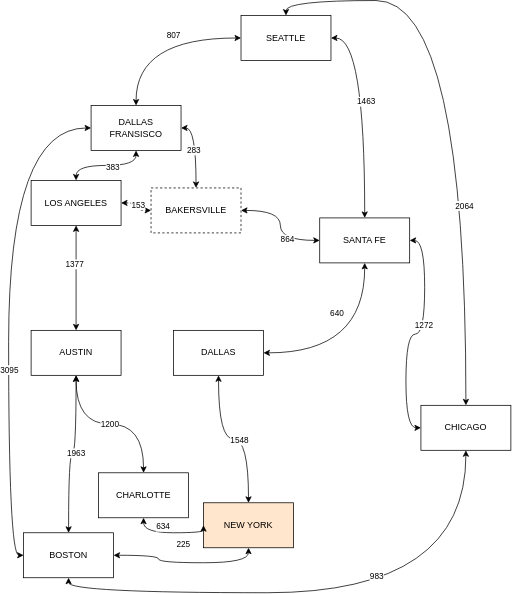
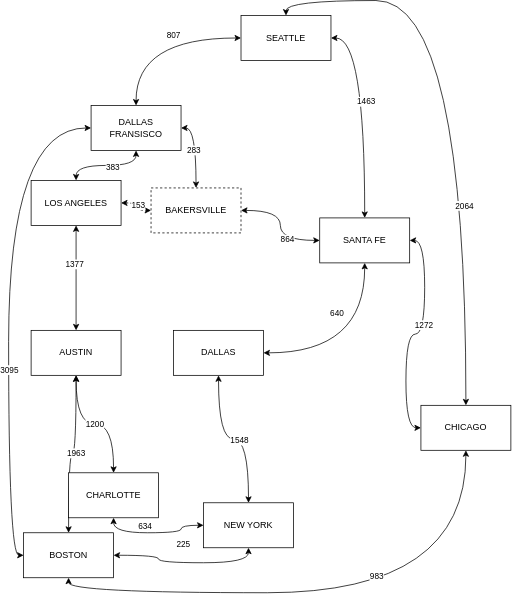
  <mxCell id="0" />
  <mxCell id="1" parent="0" />
  <mxCell id="2" style="edgeStyle=orthogonalEdgeStyle;orthogonalLoop=1;jettySize=auto;html=1;exitX=1;exitY=0.5;exitDx=0;exitDy=0;entryX=0;entryY=0.5;entryDx=0;entryDy=0;startArrow=classic;startFill=1;curved=1;dashed=1;" edge="1" parent="1" source="8" target="17"><mxGeometry relative="1" as="geometry" /></mxCell>
  <mxCell id="3" value="153" style="edgeLabel;html=1;align=center;verticalAlign=middle;resizable=0;points=[];" vertex="1" connectable="0" parent="2"><mxGeometry x="-0.113" y="2" relative="1" as="geometry"><mxPoint as="offset" /></mxGeometry></mxCell>
  <mxCell id="4" style="edgeStyle=orthogonalEdgeStyle;rounded=0;orthogonalLoop=1;jettySize=auto;html=1;exitX=0.5;exitY=1;exitDx=0;exitDy=0;startArrow=classic;startFill=1;" edge="1" parent="1" source="8" target="14"><mxGeometry relative="1" as="geometry" /></mxCell>
  <mxCell id="5" value="1377" style="edgeLabel;html=1;align=center;verticalAlign=middle;resizable=0;points=[];" vertex="1" connectable="0" parent="4"><mxGeometry x="-0.277" y="-3" relative="1" as="geometry"><mxPoint as="offset" /></mxGeometry></mxCell>
  <mxCell id="6" style="edgeStyle=orthogonalEdgeStyle;rounded=0;orthogonalLoop=1;jettySize=auto;html=1;curved=1;startArrow=classic;startFill=1;" edge="1" parent="1" source="8" target="13"><mxGeometry relative="1" as="geometry" /></mxCell>
  <mxCell id="7" value="383" style="edgeLabel;html=1;align=center;verticalAlign=middle;resizable=0;points=[];" vertex="1" connectable="0" parent="6"><mxGeometry x="0.14" y="-2" relative="1" as="geometry"><mxPoint as="offset" /></mxGeometry></mxCell>
  <mxCell id="8" value="LOS ANGELES" style="rounded=0;whiteSpace=wrap;html=1;" vertex="1" parent="1"><mxGeometry x="30" y="240" width="120" height="60" as="geometry" /></mxCell>
  <mxCell id="9" style="edgeStyle=orthogonalEdgeStyle;orthogonalLoop=1;jettySize=auto;html=1;exitX=0.5;exitY=0;exitDx=0;exitDy=0;entryX=0;entryY=0.5;entryDx=0;entryDy=0;curved=1;startArrow=classic;startFill=1;" edge="1" parent="1" source="13" target="22"><mxGeometry relative="1" as="geometry" /></mxCell>
  <mxCell id="10" value="807" style="edgeLabel;html=1;align=center;verticalAlign=middle;resizable=0;points=[];" vertex="1" connectable="0" parent="9"><mxGeometry x="0.207" y="4" relative="1" as="geometry"><mxPoint as="offset" /></mxGeometry></mxCell>
  <mxCell id="11" style="edgeStyle=orthogonalEdgeStyle;curved=1;rounded=0;orthogonalLoop=1;jettySize=auto;html=1;exitX=1;exitY=0.5;exitDx=0;exitDy=0;startArrow=classic;startFill=1;" edge="1" parent="1" source="13" target="17"><mxGeometry relative="1" as="geometry" /></mxCell>
  <mxCell id="12" value="283" style="edgeLabel;html=1;align=center;verticalAlign=middle;resizable=0;points=[];" vertex="1" connectable="0" parent="11"><mxGeometry x="-0.029" y="-4" relative="1" as="geometry"><mxPoint as="offset" /></mxGeometry></mxCell>
  <mxCell id="13" value="DALLAS FRANSISCO" style="rounded=0;whiteSpace=wrap;html=1;" vertex="1" parent="1"><mxGeometry x="110" y="140" width="120" height="60" as="geometry" /></mxCell>
  <mxCell id="14" value="AUSTIN" style="rounded=0;whiteSpace=wrap;html=1;" vertex="1" parent="1"><mxGeometry x="30" y="440" width="120" height="60" as="geometry" /></mxCell>
  <mxCell id="15" style="edgeStyle=orthogonalEdgeStyle;curved=1;rounded=0;orthogonalLoop=1;jettySize=auto;html=1;exitX=1;exitY=0.5;exitDx=0;exitDy=0;entryX=0;entryY=0.5;entryDx=0;entryDy=0;startArrow=classic;startFill=1;" edge="1" parent="1" source="17" target="26"><mxGeometry relative="1" as="geometry" /></mxCell>
  <mxCell id="16" value="864" style="edgeLabel;html=1;align=center;verticalAlign=middle;resizable=0;points=[];" vertex="1" connectable="0" parent="15"><mxGeometry x="0.25" y="9" relative="1" as="geometry"><mxPoint as="offset" /></mxGeometry></mxCell>
  <mxCell id="17" value="BAKERSVILLE" style="rounded=0;whiteSpace=wrap;html=1;dashed=1;" vertex="1" parent="1"><mxGeometry x="190" y="250" width="120" height="60" as="geometry" /></mxCell>
  <mxCell id="18" style="edgeStyle=orthogonalEdgeStyle;curved=1;rounded=0;orthogonalLoop=1;jettySize=auto;html=1;exitX=1;exitY=0.5;exitDx=0;exitDy=0;entryX=0.5;entryY=0;entryDx=0;entryDy=0;startArrow=classic;startFill=1;" edge="1" parent="1" source="22" target="26"><mxGeometry relative="1" as="geometry" /></mxCell>
  <mxCell id="19" value="1463" style="edgeLabel;html=1;align=center;verticalAlign=middle;resizable=0;points=[];" vertex="1" connectable="0" parent="18"><mxGeometry x="-0.092" y="1" relative="1" as="geometry"><mxPoint as="offset" /></mxGeometry></mxCell>
  <mxCell id="20" style="edgeStyle=orthogonalEdgeStyle;curved=1;orthogonalLoop=1;jettySize=auto;html=1;exitX=0.5;exitY=0;exitDx=0;exitDy=0;entryX=0.5;entryY=0;entryDx=0;entryDy=0;startArrow=classic;startFill=1;" edge="1" parent="1" source="22" target="25"><mxGeometry relative="1" as="geometry" /></mxCell>
  <mxCell id="21" value="2064" style="edgeLabel;html=1;align=center;verticalAlign=middle;resizable=0;points=[];" vertex="1" connectable="0" parent="20"><mxGeometry x="0.332" y="-3" relative="1" as="geometry"><mxPoint as="offset" /></mxGeometry></mxCell>
  <mxCell id="22" value="SEATTLE" style="rounded=0;whiteSpace=wrap;html=1;" vertex="1" parent="1"><mxGeometry x="310" y="20" width="120" height="60" as="geometry" /></mxCell>
  <mxCell id="23" style="edgeStyle=orthogonalEdgeStyle;curved=1;orthogonalLoop=1;jettySize=auto;html=1;exitX=0;exitY=0.5;exitDx=0;exitDy=0;entryX=1;entryY=0.5;entryDx=0;entryDy=0;startArrow=classic;startFill=1;" edge="1" parent="1" source="25" target="26"><mxGeometry relative="1" as="geometry" /></mxCell>
  <mxCell id="24" value="1272" style="edgeLabel;html=1;align=center;verticalAlign=middle;resizable=0;points=[];" vertex="1" connectable="0" parent="23"><mxGeometry x="0.161" y="2" relative="1" as="geometry"><mxPoint as="offset" /></mxGeometry></mxCell>
  <mxCell id="25" value="CHICAGO" style="rounded=0;whiteSpace=wrap;html=1;" vertex="1" parent="1"><mxGeometry x="550" y="540" width="120" height="60" as="geometry" /></mxCell>
  <mxCell id="26" value="SANTA FE" style="rounded=0;whiteSpace=wrap;html=1;" vertex="1" parent="1"><mxGeometry x="415" y="290" width="120" height="60" as="geometry" /></mxCell>
  <mxCell id="27" style="edgeStyle=orthogonalEdgeStyle;curved=1;orthogonalLoop=1;jettySize=auto;html=1;exitX=1;exitY=0.5;exitDx=0;exitDy=0;startArrow=classic;startFill=1;" edge="1" parent="1" source="29" target="26"><mxGeometry relative="1" as="geometry" /></mxCell>
  <mxCell id="28" value="640" style="edgeLabel;html=1;align=center;verticalAlign=middle;resizable=0;points=[];" vertex="1" connectable="0" parent="27"><mxGeometry x="-0.241" y="53" relative="1" as="geometry"><mxPoint as="offset" /></mxGeometry></mxCell>
  <mxCell id="29" value="DALLAS" style="rounded=0;whiteSpace=wrap;html=1;" vertex="1" parent="1"><mxGeometry x="220" y="440" width="120" height="60" as="geometry" /></mxCell>
  <mxCell id="30" style="edgeStyle=orthogonalEdgeStyle;curved=1;orthogonalLoop=1;jettySize=auto;html=1;exitX=0.5;exitY=0;exitDx=0;exitDy=0;entryX=0.5;entryY=1;entryDx=0;entryDy=0;startArrow=classic;startFill=1;" edge="1" parent="1" source="38" target="14"><mxGeometry relative="1" as="geometry" /></mxCell>
  <mxCell id="31" value="1963" style="edgeLabel;html=1;align=center;verticalAlign=middle;resizable=0;points=[];" vertex="1" connectable="0" parent="30"><mxGeometry x="0.063" y="1" relative="1" as="geometry"><mxPoint as="offset" /></mxGeometry></mxCell>
  <mxCell id="32" style="edgeStyle=orthogonalEdgeStyle;curved=1;orthogonalLoop=1;jettySize=auto;html=1;exitX=1;exitY=0.5;exitDx=0;exitDy=0;entryX=0.5;entryY=1;entryDx=0;entryDy=0;startArrow=classic;startFill=1;" edge="1" parent="1" source="38" target="41"><mxGeometry relative="1" as="geometry" /></mxCell>
  <mxCell id="33" value="225" style="edgeLabel;html=1;align=center;verticalAlign=middle;resizable=0;points=[];" vertex="1" connectable="0" parent="32"><mxGeometry x="-0.031" y="26" relative="1" as="geometry"><mxPoint as="offset" /></mxGeometry></mxCell>
  <mxCell id="34" style="edgeStyle=orthogonalEdgeStyle;curved=1;orthogonalLoop=1;jettySize=auto;html=1;exitX=0.5;exitY=1;exitDx=0;exitDy=0;entryX=0.5;entryY=1;entryDx=0;entryDy=0;startArrow=classic;startFill=1;" edge="1" parent="1" source="38" target="25"><mxGeometry relative="1" as="geometry" /></mxCell>
  <mxCell id="35" value="983" style="edgeLabel;html=1;align=center;verticalAlign=middle;resizable=0;points=[];" vertex="1" connectable="0" parent="34"><mxGeometry x="0.163" y="23" relative="1" as="geometry"><mxPoint as="offset" /></mxGeometry></mxCell>
  <mxCell id="36" style="edgeStyle=orthogonalEdgeStyle;curved=1;orthogonalLoop=1;jettySize=auto;html=1;exitX=0;exitY=0.5;exitDx=0;exitDy=0;entryX=0;entryY=0.5;entryDx=0;entryDy=0;startArrow=classic;startFill=1;" edge="1" parent="1" source="38" target="13"><mxGeometry relative="1" as="geometry" /></mxCell>
  <mxCell id="37" value="3095" style="edgeLabel;html=1;align=center;verticalAlign=middle;resizable=0;points=[];" vertex="1" connectable="0" parent="36"><mxGeometry x="-0.234" relative="1" as="geometry"><mxPoint as="offset" /></mxGeometry></mxCell>
  <mxCell id="38" value="BOSTON" style="rounded=0;whiteSpace=wrap;html=1;" vertex="1" parent="1"><mxGeometry x="20" y="710" width="120" height="60" as="geometry" /></mxCell>
  <mxCell id="39" style="edgeStyle=orthogonalEdgeStyle;curved=1;orthogonalLoop=1;jettySize=auto;html=1;exitX=0.5;exitY=0;exitDx=0;exitDy=0;entryX=0.5;entryY=1;entryDx=0;entryDy=0;startArrow=classic;startFill=1;" edge="1" parent="1" source="41" target="29"><mxGeometry relative="1" as="geometry" /></mxCell>
  <mxCell id="40" value="1548" style="edgeLabel;html=1;align=center;verticalAlign=middle;resizable=0;points=[];" vertex="1" connectable="0" parent="39"><mxGeometry x="-0.071" y="1" relative="1" as="geometry"><mxPoint as="offset" /></mxGeometry></mxCell>
- <mxCell id="41" value="NEW YORK" style="rounded=0;whiteSpace=wrap;html=1;fillColor=#ffe6cc;" vertex="1" parent="1"><mxGeometry x="260" y="670" width="120" height="60" as="geometry" /></mxCell>
+ <mxCell id="41" value="NEW YORK" style="rounded=0;whiteSpace=wrap;html=1;" vertex="1" parent="1"><mxGeometry x="260" y="670" width="120" height="60" as="geometry" /></mxCell>
  <mxCell id="42" value="1200" style="edgeStyle=orthogonalEdgeStyle;curved=1;orthogonalLoop=1;jettySize=auto;html=1;exitX=0.5;exitY=0;exitDx=0;exitDy=0;entryX=0.5;entryY=1;entryDx=0;entryDy=0;startArrow=classic;startFill=1;" edge="1" parent="1" source="45" target="14"><mxGeometry relative="1" as="geometry" /></mxCell>
  <mxCell id="43" style="edgeStyle=orthogonalEdgeStyle;curved=1;orthogonalLoop=1;jettySize=auto;html=1;exitX=0.5;exitY=1;exitDx=0;exitDy=0;entryX=0;entryY=0.5;entryDx=0;entryDy=0;startArrow=classic;startFill=1;" edge="1" parent="1" source="45" target="41"><mxGeometry relative="1" as="geometry" /></mxCell>
  <mxCell id="44" value="634" style="edgeLabel;html=1;align=center;verticalAlign=middle;resizable=0;points=[];" vertex="1" connectable="0" parent="43"><mxGeometry x="-0.188" y="9" relative="1" as="geometry"><mxPoint as="offset" /></mxGeometry></mxCell>
- <mxCell id="45" value="CHARLOTTE" style="rounded=0;whiteSpace=wrap;html=1;" vertex="1" parent="1"><mxGeometry x="120" y="630" width="120" height="60" as="geometry" /></mxCell>
+ <mxCell id="45" value="CHARLOTTE" style="rounded=0;whiteSpace=wrap;html=1;" vertex="1" parent="1"><mxGeometry x="80" y="630" width="120" height="60" as="geometry" /></mxCell>
  <mxCell id="46" style="edgeStyle=orthogonalEdgeStyle;curved=1;orthogonalLoop=1;jettySize=auto;html=1;exitX=0.5;exitY=1;exitDx=0;exitDy=0;startArrow=classic;startFill=1;" edge="1" parent="1" source="25" target="25"><mxGeometry relative="1" as="geometry" /></mxCell>
